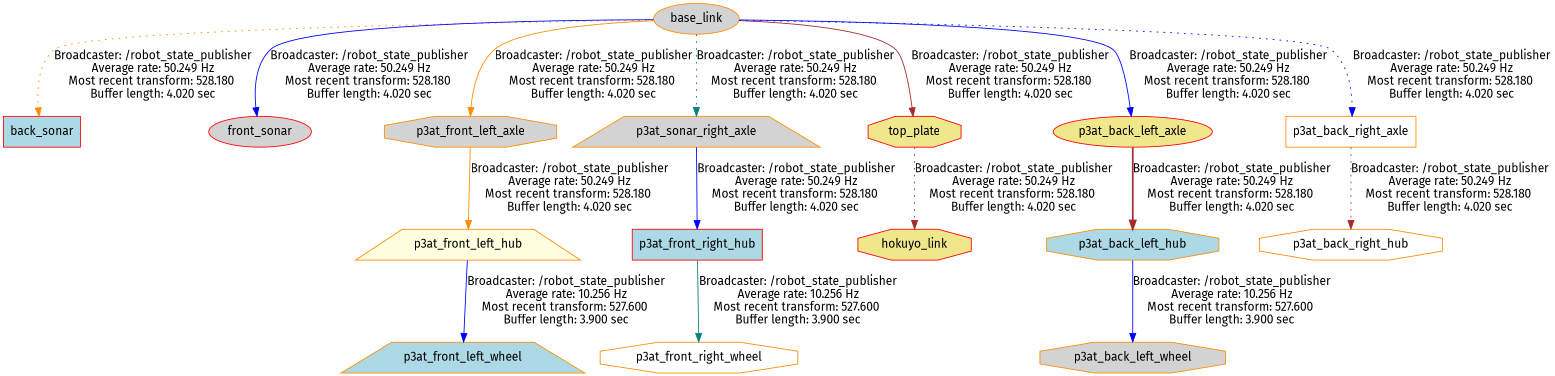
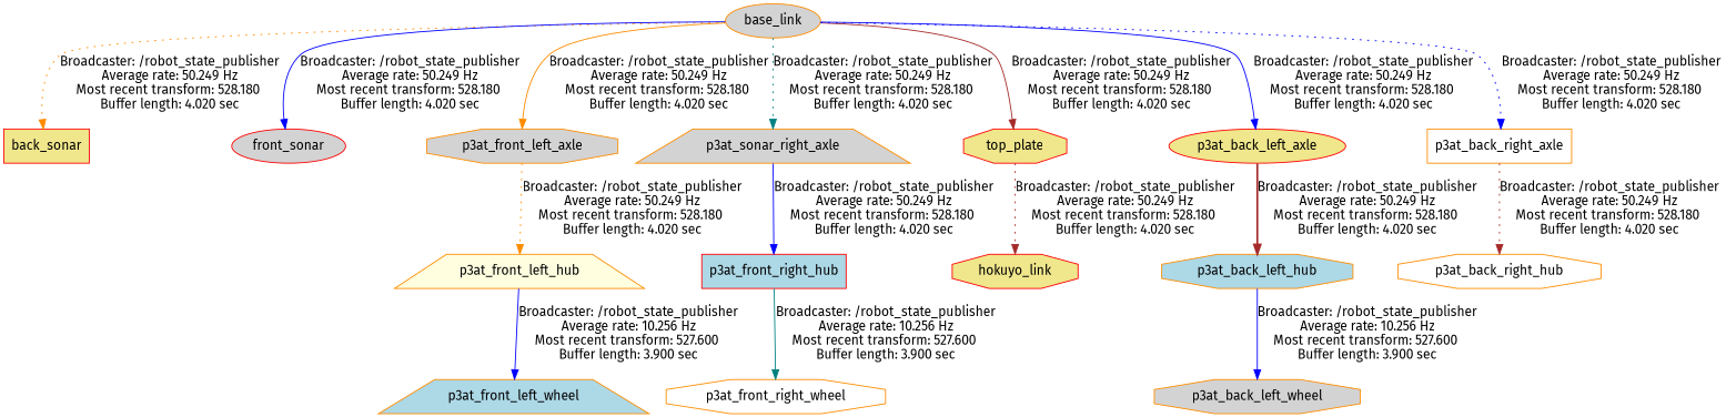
  digraph {
    fontname="Fira Sans"
    node [color=darkorange fillcolor=lightgrey fontname="Fira Sans" shape=octagon style=filled]
    edge [color=blue fontname="Fira Sans" style=solid]
    base_link [shape=ellipse]
-   back_sonar [color=red fillcolor=lightblue shape=box]
+   back_sonar [color=red fillcolor=khaki shape=box]
    front_sonar [color=red shape=ellipse]
    p3at_front_left_axle
    n5 [label=p3at_sonar_right_axle shape=trapezium]
    top_plate [color=red fillcolor=khaki]
    p3at_back_left_axle [color=red fillcolor=khaki shape=ellipse]
    p3at_back_right_axle [fillcolor=white shape=box]
    p3at_front_left_hub [fillcolor=lightyellow shape=trapezium]
    p3at_front_right_hub [color=red fillcolor=lightblue shape=box]
    hokuyo_link [color=red fillcolor=khaki]
    p3at_back_left_hub [fillcolor=lightblue]
    p3at_back_right_hub [fillcolor=white]
    p3at_front_left_wheel [fillcolor=lightblue shape=trapezium]
    p3at_front_right_wheel [fillcolor=white]
    p3at_back_left_wheel
    base_link -> back_sonar [color=darkorange label="Broadcaster: /robot_state_publisher\nAverage rate: 50.249 Hz\nMost recent transform: 528.180 \nBuffer length: 4.020 sec\n" style=dotted]
    base_link -> front_sonar [label="Broadcaster: /robot_state_publisher\nAverage rate: 50.249 Hz\nMost recent transform: 528.180 \nBuffer length: 4.020 sec\n"]
    base_link -> p3at_front_left_axle [color=darkorange label="Broadcaster: /robot_state_publisher\nAverage rate: 50.249 Hz\nMost recent transform: 528.180 \nBuffer length: 4.020 sec\n"]
    base_link -> n5 [color=teal label="Broadcaster: /robot_state_publisher\nAverage rate: 50.249 Hz\nMost recent transform: 528.180 \nBuffer length: 4.020 sec\n" style=dotted]
    base_link -> top_plate [color=brown label="Broadcaster: /robot_state_publisher\nAverage rate: 50.249 Hz\nMost recent transform: 528.180 \nBuffer length: 4.020 sec\n"]
    base_link -> p3at_back_left_axle [label="Broadcaster: /robot_state_publisher\nAverage rate: 50.249 Hz\nMost recent transform: 528.180 \nBuffer length: 4.020 sec\n"]
    base_link -> p3at_back_right_axle [label="Broadcaster: /robot_state_publisher\nAverage rate: 50.249 Hz\nMost recent transform: 528.180 \nBuffer length: 4.020 sec\n" style=dotted]
-   p3at_front_left_axle -> p3at_front_left_hub [color=darkorange label="Broadcaster: /robot_state_publisher\nAverage rate: 50.249 Hz\nMost recent transform: 528.180 \nBuffer length: 4.020 sec\n"]
+   p3at_front_left_axle -> p3at_front_left_hub [color=darkorange label="Broadcaster: /robot_state_publisher\nAverage rate: 50.249 Hz\nMost recent transform: 528.180 \nBuffer length: 4.020 sec\n" style=dotted]
    n5 -> p3at_front_right_hub [label="Broadcaster: /robot_state_publisher\nAverage rate: 50.249 Hz\nMost recent transform: 528.180 \nBuffer length: 4.020 sec\n"]
    top_plate -> hokuyo_link [color=brown label="Broadcaster: /robot_state_publisher\nAverage rate: 50.249 Hz\nMost recent transform: 528.180 \nBuffer length: 4.020 sec\n" style=dotted]
    p3at_back_left_axle -> p3at_back_left_hub [color=brown label="Broadcaster: /robot_state_publisher\nAverage rate: 50.249 Hz\nMost recent transform: 528.180 \nBuffer length: 4.020 sec\n" style=bold]
    p3at_back_right_axle -> p3at_back_right_hub [color=brown label="Broadcaster: /robot_state_publisher\nAverage rate: 50.249 Hz\nMost recent transform: 528.180 \nBuffer length: 4.020 sec\n" style=dotted]
    p3at_front_left_hub -> p3at_front_left_wheel [label="Broadcaster: /robot_state_publisher\nAverage rate: 10.256 Hz\nMost recent transform: 527.600 \nBuffer length: 3.900 sec\n"]
    p3at_front_right_hub -> p3at_front_right_wheel [color=teal label="Broadcaster: /robot_state_publisher\nAverage rate: 10.256 Hz\nMost recent transform: 527.600 \nBuffer length: 3.900 sec\n"]
    p3at_back_left_hub -> p3at_back_left_wheel [label="Broadcaster: /robot_state_publisher\nAverage rate: 10.256 Hz\nMost recent transform: 527.600 \nBuffer length: 3.900 sec\n"]
  }
